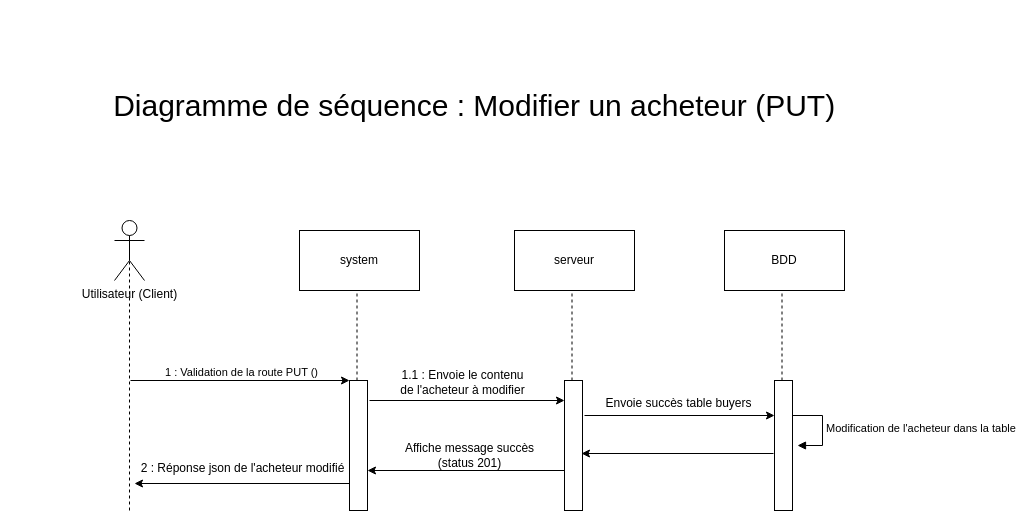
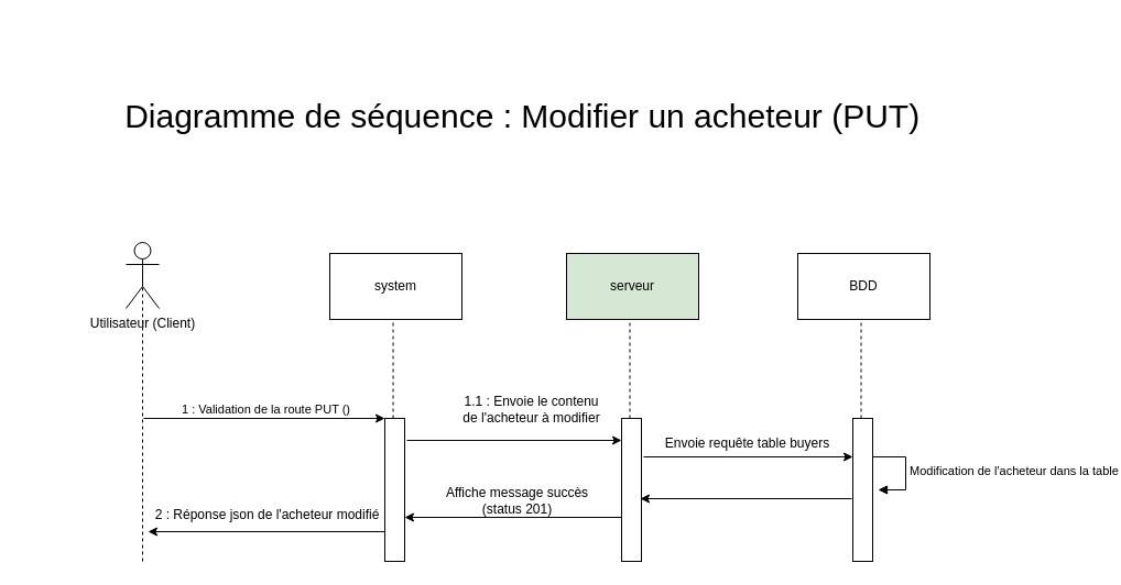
  <mxCell id="0" />
  <mxCell id="1" parent="0" />
  <mxCell id="2" value="Utilisateur (Client)" style="shape=umlActor;verticalLabelPosition=bottom;verticalAlign=top;html=1;outlineConnect=0;" parent="1" vertex="1"><mxGeometry x="114" y="220" width="30" height="60" as="geometry" /></mxCell>
  <mxCell id="3" value="" style="endArrow=none;dashed=1;html=1;rounded=0;entryX=0.5;entryY=0.5;entryDx=0;entryDy=0;entryPerimeter=0;" parent="1" target="2" edge="1"><mxGeometry width="50" height="50" relative="1" as="geometry"><mxPoint x="129" y="510" as="sourcePoint" /><mxPoint x="134" y="310" as="targetPoint" /></mxGeometry></mxCell>
  <mxCell id="4" value="system" style="rounded=0;whiteSpace=wrap;html=1;" parent="1" vertex="1"><mxGeometry x="299" y="230" width="120" height="60" as="geometry" /></mxCell>
  <mxCell id="5" value="" style="endArrow=none;dashed=1;html=1;rounded=0;entryX=0.5;entryY=0.5;entryDx=0;entryDy=0;entryPerimeter=0;" parent="1" source="6" edge="1"><mxGeometry width="50" height="50" relative="1" as="geometry"><mxPoint x="361.13" y="889.61" as="sourcePoint" /><mxPoint x="356.5" y="290" as="targetPoint" /></mxGeometry></mxCell>
  <mxCell id="6" value="" style="html=1;points=[];perimeter=orthogonalPerimeter;outlineConnect=0;targetShapes=umlLifeline;portConstraint=eastwest;newEdgeStyle={&quot;edgeStyle&quot;:&quot;elbowEdgeStyle&quot;,&quot;elbow&quot;:&quot;vertical&quot;,&quot;curved&quot;:0,&quot;rounded&quot;:0};" parent="1" vertex="1"><mxGeometry x="349" y="380" width="18" height="130" as="geometry" /></mxCell>
  <mxCell id="7" value="" style="endArrow=classic;html=1;rounded=0;" parent="1" target="6" edge="1"><mxGeometry width="50" height="50" relative="1" as="geometry"><mxPoint x="130" y="380" as="sourcePoint" /><mxPoint x="180" y="330" as="targetPoint" /></mxGeometry></mxCell>
  <mxCell id="8" value="1 : Validation de la route PUT ()" style="edgeLabel;html=1;align=center;verticalAlign=middle;resizable=0;points=[];" parent="7" vertex="1" connectable="0"><mxGeometry x="0.315" y="-3" relative="1" as="geometry"><mxPoint x="-34" y="-12" as="offset" /></mxGeometry></mxCell>
- <mxCell id="9" value="serveur" style="rounded=0;whiteSpace=wrap;html=1;" parent="1" vertex="1"><mxGeometry x="514" y="230" width="120" height="60" as="geometry" /></mxCell>
+ <mxCell id="9" value="serveur" style="rounded=0;whiteSpace=wrap;html=1;fillColor=#d5e8d4;" parent="1" vertex="1"><mxGeometry x="514" y="230" width="120" height="60" as="geometry" /></mxCell>
  <mxCell id="10" value="" style="endArrow=none;dashed=1;html=1;rounded=0;entryX=0.5;entryY=0.5;entryDx=0;entryDy=0;entryPerimeter=0;" parent="1" source="11" edge="1"><mxGeometry width="50" height="50" relative="1" as="geometry"><mxPoint x="571.5" y="620" as="sourcePoint" /><mxPoint x="571.5" y="290" as="targetPoint" /></mxGeometry></mxCell>
  <mxCell id="11" value="" style="html=1;points=[];perimeter=orthogonalPerimeter;outlineConnect=0;targetShapes=umlLifeline;portConstraint=eastwest;newEdgeStyle={&quot;edgeStyle&quot;:&quot;elbowEdgeStyle&quot;,&quot;elbow&quot;:&quot;vertical&quot;,&quot;curved&quot;:0,&quot;rounded&quot;:0};" parent="1" vertex="1"><mxGeometry x="564" y="380" width="18" height="130" as="geometry" /></mxCell>
  <mxCell id="12" value="BDD" style="rounded=0;whiteSpace=wrap;html=1;" parent="1" vertex="1"><mxGeometry x="724" y="230" width="120" height="60" as="geometry" /></mxCell>
  <mxCell id="13" value="" style="endArrow=none;dashed=1;html=1;rounded=0;entryX=0.5;entryY=0.5;entryDx=0;entryDy=0;entryPerimeter=0;" parent="1" source="14" edge="1"><mxGeometry width="50" height="50" relative="1" as="geometry"><mxPoint x="781.5" y="620" as="sourcePoint" /><mxPoint x="781.5" y="290" as="targetPoint" /></mxGeometry></mxCell>
  <mxCell id="14" value="" style="html=1;points=[];perimeter=orthogonalPerimeter;outlineConnect=0;targetShapes=umlLifeline;portConstraint=eastwest;newEdgeStyle={&quot;edgeStyle&quot;:&quot;elbowEdgeStyle&quot;,&quot;elbow&quot;:&quot;vertical&quot;,&quot;curved&quot;:0,&quot;rounded&quot;:0};" parent="1" vertex="1"><mxGeometry x="774" y="380" width="18" height="130" as="geometry" /></mxCell>
  <mxCell id="15" value="" style="endArrow=classic;html=1;rounded=0;" parent="1" target="11" edge="1"><mxGeometry width="50" height="50" relative="1" as="geometry"><mxPoint x="369" y="400" as="sourcePoint" /><mxPoint x="524" y="400" as="targetPoint" /></mxGeometry></mxCell>
- <mxCell id="16" value="1.1 : Envoie le contenu&lt;br&gt;de l'acheteur à modifier" style="text;html=1;align=center;verticalAlign=middle;resizable=0;points=[];autosize=1;strokeColor=none;fillColor=none;" parent="1" vertex="1"><mxGeometry x="387" y="362" width="150" height="40" as="geometry" /></mxCell>
- <mxCell id="17" value="Envoie succès table buyers" style="text;html=1;align=center;verticalAlign=middle;resizable=0;points=[];autosize=1;strokeColor=none;fillColor=none;" parent="1" vertex="1"><mxGeometry x="593" y="388" width="170" height="30" as="geometry" /></mxCell>
+ <mxCell id="16" value="1.1 : Envoie le contenu&lt;br&gt;de l'acheteur à modifier" style="text;html=1;align=center;verticalAlign=middle;resizable=0;points=[];autosize=1;strokeColor=none;fillColor=none;" parent="1" vertex="1"><mxGeometry x="407" y="352" width="150" height="40" as="geometry" /></mxCell>
+ <mxCell id="17" value="Envoie requête table buyers" style="text;html=1;align=center;verticalAlign=middle;resizable=0;points=[];autosize=1;strokeColor=none;fillColor=none;" parent="1" vertex="1"><mxGeometry x="593" y="388" width="170" height="30" as="geometry" /></mxCell>
  <mxCell id="18" value="" style="endArrow=classic;html=1;rounded=0;" parent="1" target="14" edge="1"><mxGeometry width="50" height="50" relative="1" as="geometry"><mxPoint x="584" y="415" as="sourcePoint" /><mxPoint x="634" y="365" as="targetPoint" /></mxGeometry></mxCell>
  <mxCell id="19" value="Modification de l'acheteur dans la table" style="html=1;align=left;spacingLeft=2;endArrow=block;rounded=0;edgeStyle=orthogonalEdgeStyle;curved=0;rounded=0;" parent="1" edge="1"><mxGeometry x="0.012" relative="1" as="geometry"><mxPoint x="792" y="415" as="sourcePoint" /><Array as="points"><mxPoint x="822" y="445" /></Array><mxPoint x="797" y="445" as="targetPoint" /><mxPoint as="offset" /></mxGeometry></mxCell>
  <mxCell id="20" value="&lt;font style=&quot;font-size: 30px;&quot;&gt;&amp;nbsp;Diagramme de séquence : Modifier un acheteur (PUT)&lt;br&gt;&lt;/font&gt;" style="text;html=1;strokeColor=none;fillColor=none;align=center;verticalAlign=middle;whiteSpace=wrap;rounded=0;" parent="1" vertex="1"><mxGeometry x="20" y="20" width="900" height="170" as="geometry" /></mxCell>
  <mxCell id="21" value="" style="endArrow=classic;html=1;rounded=0;" parent="1" edge="1"><mxGeometry width="50" height="50" relative="1" as="geometry"><mxPoint x="773" y="453" as="sourcePoint" /><mxPoint x="581" y="453" as="targetPoint" /></mxGeometry></mxCell>
  <mxCell id="22" value="" style="endArrow=classic;html=1;rounded=0;" parent="1" edge="1"><mxGeometry width="50" height="50" relative="1" as="geometry"><mxPoint x="564" y="470" as="sourcePoint" /><mxPoint x="367" y="470" as="targetPoint" /></mxGeometry></mxCell>
  <mxCell id="23" value="&lt;div&gt;Affiche message succès&lt;/div&gt;(status 201)" style="text;html=1;align=center;verticalAlign=middle;resizable=0;points=[];autosize=1;strokeColor=none;fillColor=none;" parent="1" vertex="1"><mxGeometry x="394" y="435" width="150" height="40" as="geometry" /></mxCell>
  <mxCell id="24" value="" style="endArrow=classic;html=1;rounded=0;" parent="1" edge="1"><mxGeometry width="50" height="50" relative="1" as="geometry"><mxPoint x="349" y="483" as="sourcePoint" /><mxPoint x="134" y="483" as="targetPoint" /></mxGeometry></mxCell>
  <mxCell id="25" value="2 : Réponse json de l'acheteur modifié" style="text;html=1;align=center;verticalAlign=middle;resizable=0;points=[];autosize=1;strokeColor=none;fillColor=none;" parent="1" vertex="1"><mxGeometry x="127" y="453" width="230" height="30" as="geometry" /></mxCell>
